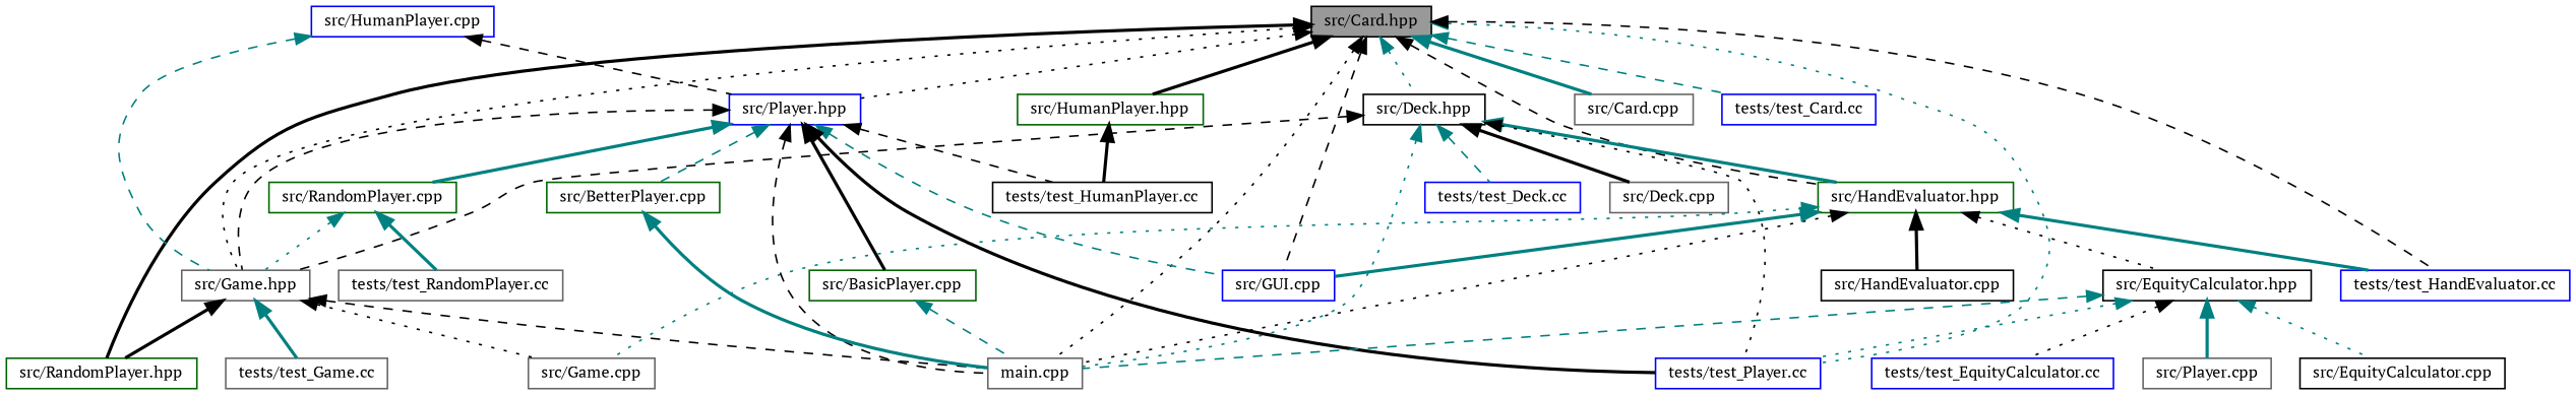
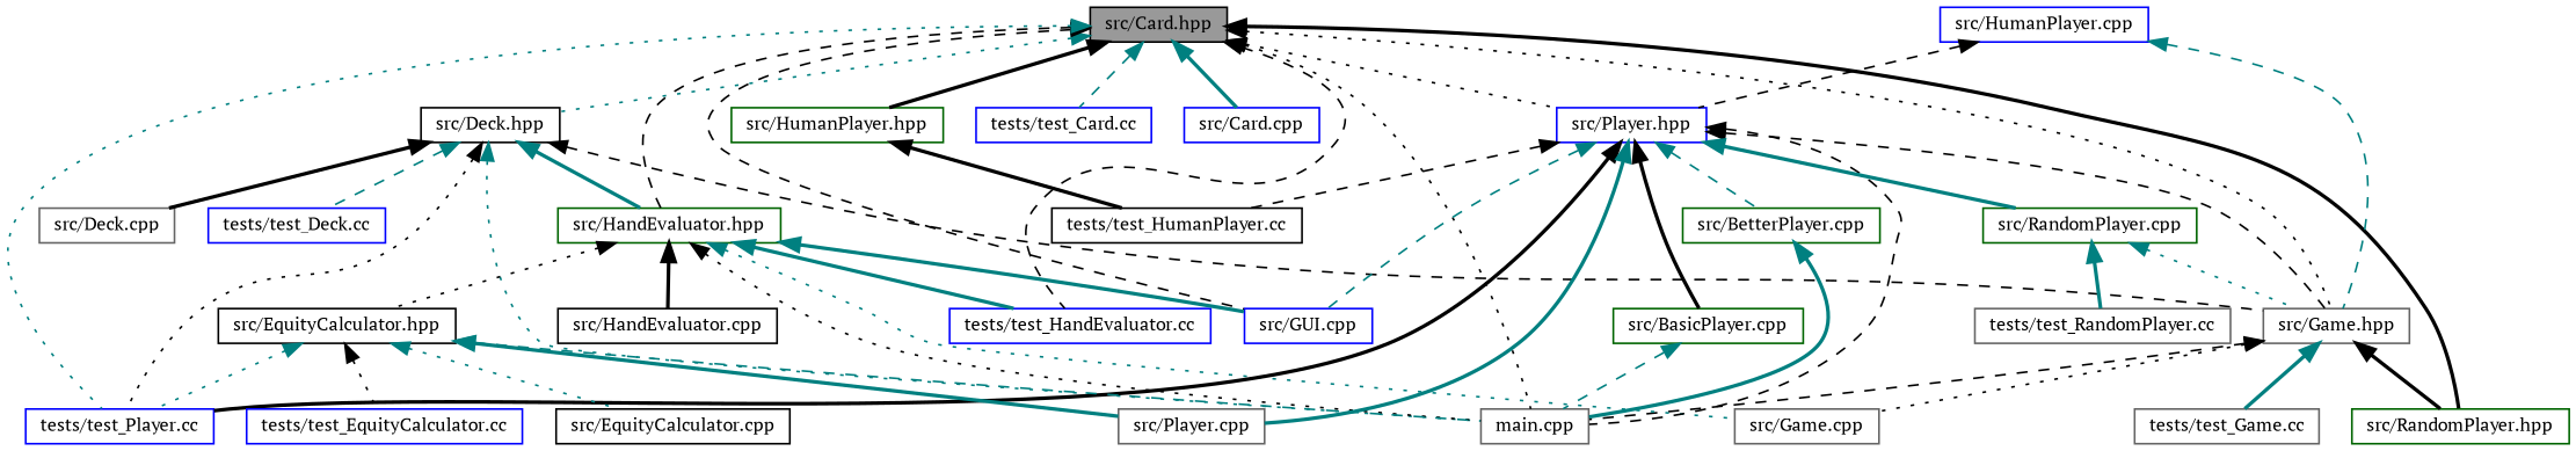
  digraph {
    fontname="PT Serif"
    node [color=gray40 fillcolor=white fontname="PT Serif" fontsize=10 shape=box style=filled]
    edge [color=black dir=back fontname="PT Serif" fontsize=10 labelfontname=Helvetica labelfontsize=10 style=bold]
    n1 [color=black fillcolor=grey60 fontcolor=black height=0.2 label="src/Card.hpp" width=0.4]
    n2 [height=0.2 label="main.cpp" width=0.4]
-   n3 [height=0.2 label="src/Card.cpp" width=0.4]
+   n3 [color=blue height=0.2 label="src/Card.cpp" width=0.4]
    n4 [color=black height=0.2 label="src/Deck.hpp" width=0.4]
    n5 [height=0.2 label="src/Game.hpp" width=0.4]
    n6 [color=blue height=0.2 label="src/GUI.cpp" width=0.4]
    n7 [color=darkgreen height=0.2 label="src/RandomPlayer.hpp" width=0.4]
    n8 [color=darkgreen height=0.2 label="src/HandEvaluator.hpp" width=0.4]
    n9 [color=blue height=0.2 label="tests/test_Player.cc" width=0.4]
    n10 [color=blue height=0.2 label="tests/test_HandEvaluator.cc" width=0.4]
    n11 [color=darkgreen height=0.2 label="src/HumanPlayer.hpp" width=0.4]
    n12 [color=blue height=0.2 label="src/Player.hpp" width=0.4]
    n13 [color=blue height=0.2 label="tests/test_Card.cc" width=0.4]
    n14 [height=0.2 label="src/Deck.cpp" width=0.4]
    n15 [color=blue height=0.2 label="tests/test_Deck.cc" width=0.4]
    n16 [height=0.2 label="src/Game.cpp" width=0.4]
    n17 [height=0.2 label="tests/test_Game.cc" width=0.4]
    n18 [color=black height=0.2 label="src/EquityCalculator.hpp" width=0.4]
    n19 [color=black height=0.2 label="src/HandEvaluator.cpp" width=0.4]
    n20 [color=black height=0.2 label="tests/test_HumanPlayer.cc" width=0.4]
    n21 [height=0.2 label="src/Player.cpp" width=0.4]
    n22 [color=darkgreen height=0.2 label="src/BasicPlayer.cpp" width=0.4]
    n23 [color=darkgreen height=0.2 label="src/BetterPlayer.cpp" width=0.4]
    n24 [color=darkgreen height=0.2 label="src/RandomPlayer.cpp" width=0.4]
    n25 [color=black height=0.2 label="src/EquityCalculator.cpp" width=0.4]
    n26 [color=blue height=0.2 label="tests/test_EquityCalculator.cc" width=0.4]
    n27 [color=blue height=0.2 label="src/HumanPlayer.cpp" width=0.4]
    n28 [height=0.2 label="tests/test_RandomPlayer.cc" width=0.4]
    n1 -> n2 [style=dotted]
    n1 -> n3 [color=teal]
    n1 -> n4 [color=teal style=dotted]
    n1 -> n5 [style=dotted]
    n1 -> n6 [style=dashed]
    n1 -> n7
    n1 -> n8 [style=dashed]
    n1 -> n9 [color=teal style=dotted]
    n1 -> n10 [style=dashed]
    n1 -> n11
    n1 -> n12 [style=dotted]
    n1 -> n13 [color=teal style=dashed]
    n4 -> n2 [color=teal style=dotted]
    n4 -> n5 [style=dashed]
    n4 -> n8 [color=teal]
    n4 -> n9 [style=dotted]
    n4 -> n14
    n4 -> n15 [color=teal style=dashed]
    n5 -> n2 [style=dashed]
    n5 -> n7
    n5 -> n16 [style=dotted]
    n5 -> n17 [color=teal]
    n8 -> n2 [style=dotted]
    n8 -> n6 [color=teal]
    n8 -> n10 [color=teal]
    n8 -> n16 [color=teal style=dotted]
    n8 -> n18 [style=dotted]
    n8 -> n19
    n11 -> n20
    n12 -> n2 [style=dashed]
    n12 -> n5 [style=dashed]
    n12 -> n6 [color=teal style=dashed]
    n12 -> n9
    n12 -> n20 [style=dashed]
+   n12 -> n21 [color=teal]
    n12 -> n22
    n12 -> n23 [color=teal style=dashed]
    n12 -> n24 [color=teal]
    n18 -> n2 [color=teal style=dashed]
    n18 -> n9 [color=teal style=dotted]
    n18 -> n21 [color=teal]
    n18 -> n25 [color=teal style=dotted]
    n18 -> n26 [style=dotted]
    n22 -> n2 [color=teal style=dashed]
    n23 -> n2 [color=teal]
    n24 -> n5 [color=teal style=dotted]
    n24 -> n28 [color=teal]
    n27 -> n5 [color=teal style=dashed]
    n27 -> n12 [style=dashed]
  }
